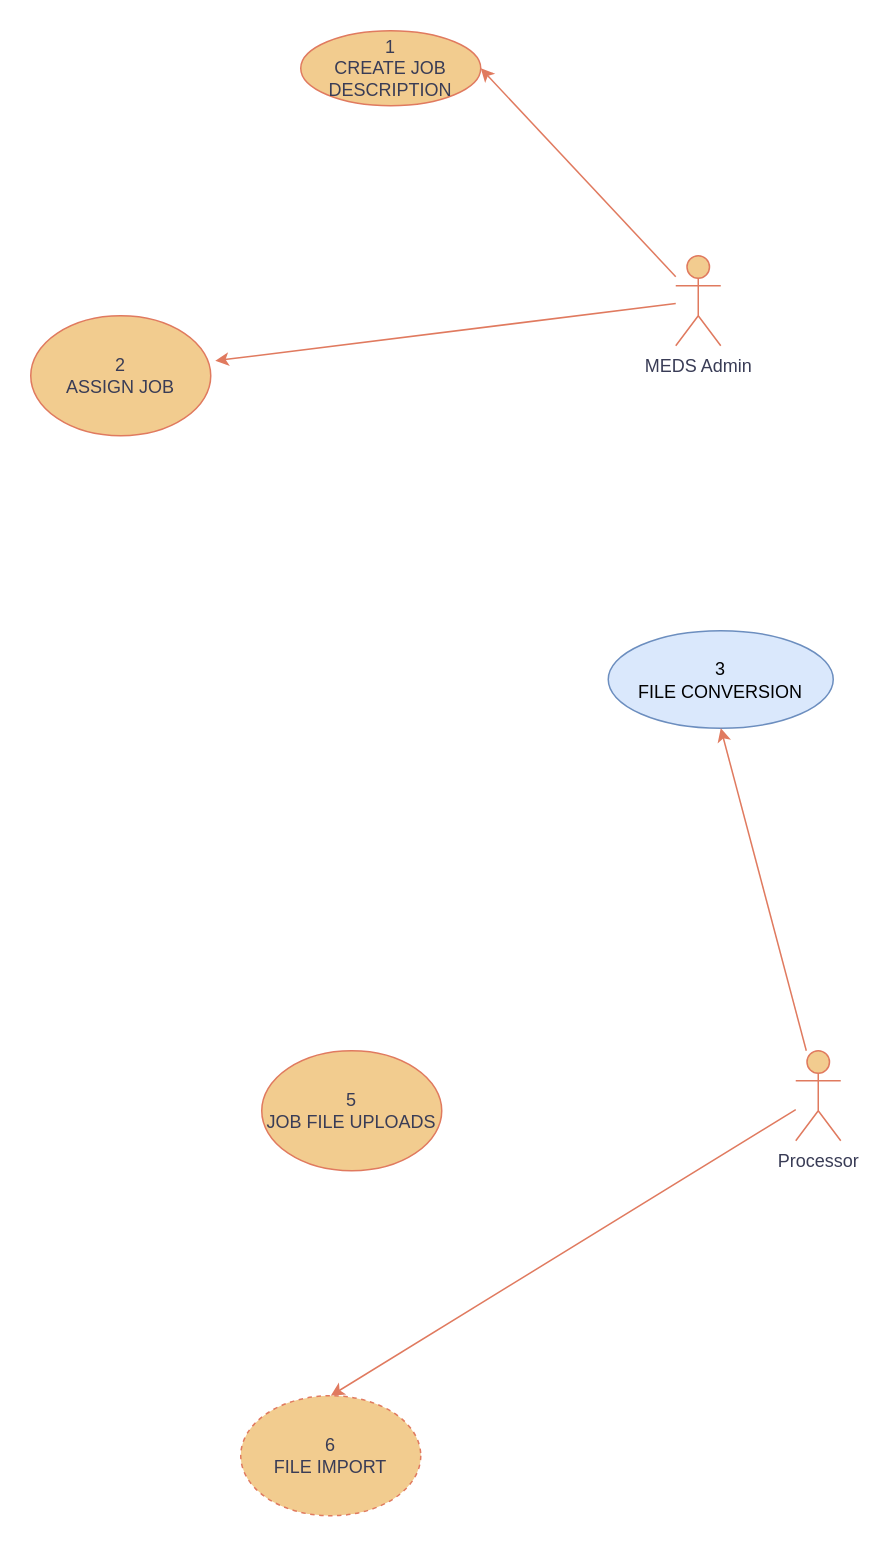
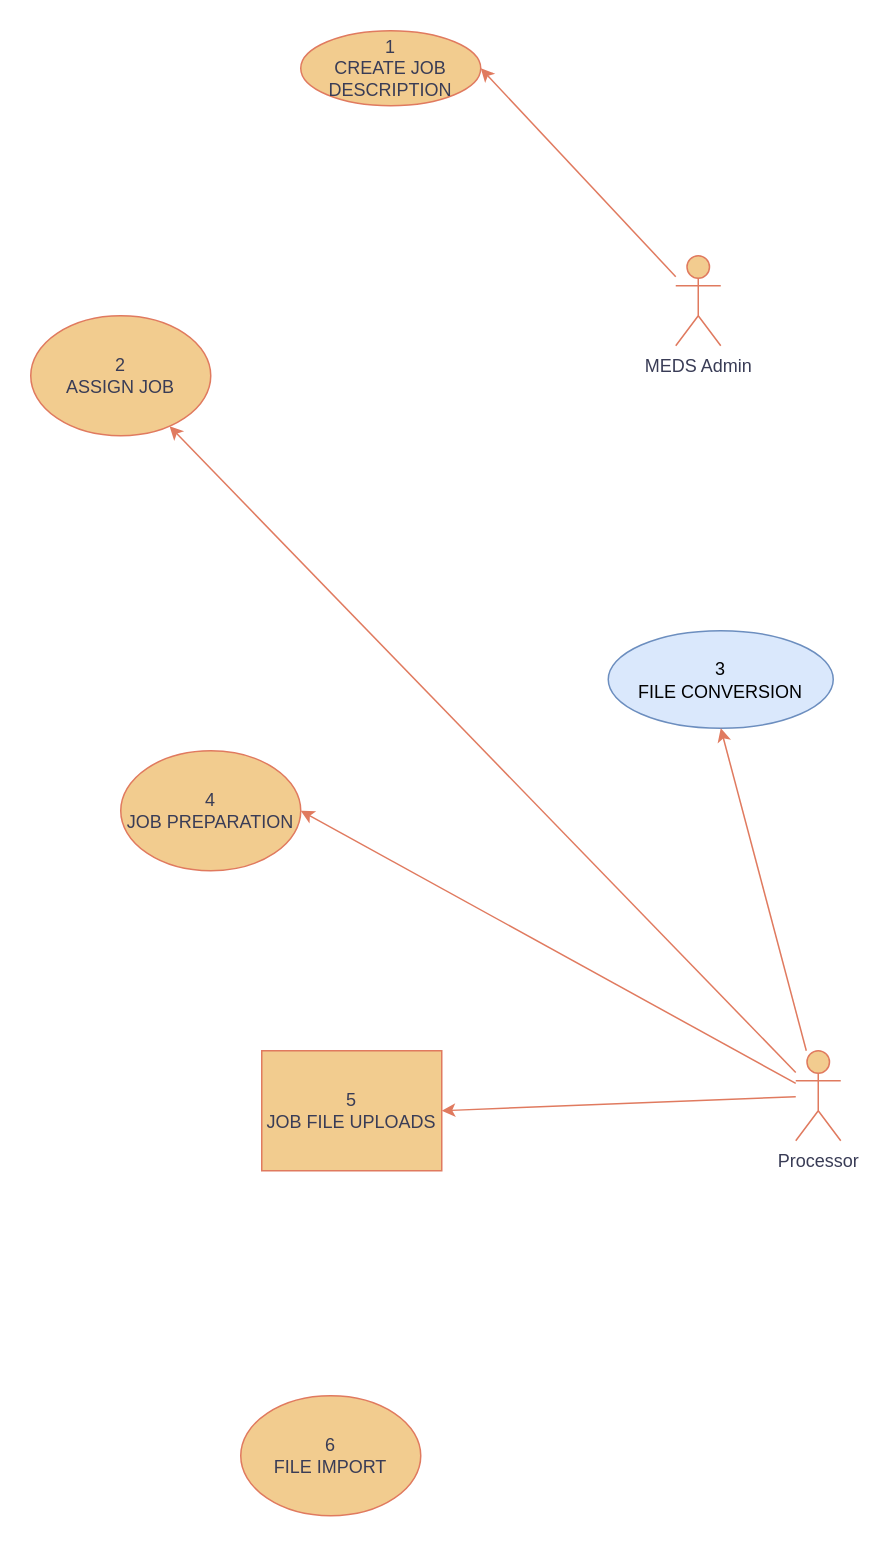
  <mxCell id="0" />
  <mxCell id="1" parent="0" />
  <mxCell id="2" value="1&lt;div&gt;CREATE JOB DESCRIPTION&lt;/div&gt;" style="ellipse;whiteSpace=wrap;html=1;labelBackgroundColor=none;fillColor=#F2CC8F;strokeColor=#E07A5F;fontColor=#393C56;" vertex="1" parent="1"><mxGeometry x="200" y="20" width="120" height="50" as="geometry" /></mxCell>
- <mxCell id="3" style="rounded=0;orthogonalLoop=1;jettySize=auto;html=1;entryX=1.025;entryY=0.375;entryDx=0;entryDy=0;entryPerimeter=0;labelBackgroundColor=none;strokeColor=#E07A5F;fontColor=default;" edge="1" parent="1" source="4" target="6"><mxGeometry relative="1" as="geometry" /></mxCell>
  <mxCell id="4" value="MEDS Admin" style="shape=umlActor;verticalLabelPosition=bottom;verticalAlign=top;html=1;outlineConnect=0;labelBackgroundColor=none;fillColor=#F2CC8F;strokeColor=#E07A5F;fontColor=#393C56;" vertex="1" parent="1"><mxGeometry x="450" y="170" width="30" height="60" as="geometry" /></mxCell>
  <mxCell id="5" style="rounded=0;orthogonalLoop=1;jettySize=auto;html=1;entryX=1;entryY=0.5;entryDx=0;entryDy=0;labelBackgroundColor=none;strokeColor=#E07A5F;fontColor=default;" edge="1" parent="1" source="4" target="2"><mxGeometry relative="1" as="geometry" /></mxCell>
  <mxCell id="6" value="2&lt;div&gt;ASSIGN JOB&lt;/div&gt;" style="ellipse;whiteSpace=wrap;html=1;labelBackgroundColor=none;fillColor=#F2CC8F;strokeColor=#E07A5F;fontColor=#393C56;" vertex="1" parent="1"><mxGeometry x="20" y="210" width="120" height="80" as="geometry" /></mxCell>
  <mxCell id="7" value="3&lt;div&gt;FILE CONVERSION&lt;/div&gt;" style="ellipse;whiteSpace=wrap;html=1;labelBackgroundColor=none;fillColor=#dae8fc;strokeColor=#6c8ebf;" vertex="1" parent="1"><mxGeometry x="405" y="420" width="150" height="65" as="geometry" /></mxCell>
  <mxCell id="8" style="rounded=0;orthogonalLoop=1;jettySize=auto;html=1;entryX=0.5;entryY=1;entryDx=0;entryDy=0;labelBackgroundColor=none;strokeColor=#E07A5F;fontColor=default;" edge="1" parent="1" source="12" target="7"><mxGeometry relative="1" as="geometry" /></mxCell>
- <mxCell id="11" style="rounded=0;orthogonalLoop=1;jettySize=auto;html=1;entryX=0.5;entryY=0;entryDx=0;entryDy=0;labelBackgroundColor=none;strokeColor=#E07A5F;fontColor=default;" edge="1" parent="1" source="12" target="15"><mxGeometry relative="1" as="geometry" /></mxCell>
+ <mxCell id="9" style="rounded=0;orthogonalLoop=1;jettySize=auto;html=1;entryX=1;entryY=0.5;entryDx=0;entryDy=0;labelBackgroundColor=none;strokeColor=#E07A5F;fontColor=default;" edge="1" parent="1" source="12" target="13"><mxGeometry relative="1" as="geometry" /></mxCell>
+ <mxCell id="10" style="rounded=0;orthogonalLoop=1;jettySize=auto;html=1;entryX=1;entryY=0.5;entryDx=0;entryDy=0;labelBackgroundColor=none;strokeColor=#E07A5F;fontColor=default;" edge="1" parent="1" source="12" target="14"><mxGeometry relative="1" as="geometry" /></mxCell>
+ <mxCell id="11" style="rounded=0;orthogonalLoop=1;jettySize=auto;html=1;labelBackgroundColor=none;strokeColor=#E07A5F;fontColor=default;" edge="1" parent="1" source="12" target="6"><mxGeometry relative="1" as="geometry" /></mxCell>
  <mxCell id="12" value="Processor" style="shape=umlActor;verticalLabelPosition=bottom;verticalAlign=top;html=1;outlineConnect=0;labelBackgroundColor=none;fillColor=#F2CC8F;strokeColor=#E07A5F;fontColor=#393C56;" vertex="1" parent="1"><mxGeometry x="530" y="700" width="30" height="60" as="geometry" /></mxCell>
- <mxCell id="14" value="5&lt;div&gt;JOB FILE UPLOADS&lt;/div&gt;" style="ellipse;whiteSpace=wrap;html=1;labelBackgroundColor=none;fillColor=#F2CC8F;strokeColor=#E07A5F;fontColor=#393C56;" vertex="1" parent="1"><mxGeometry x="174" y="700" width="120" height="80" as="geometry" /></mxCell>
- <mxCell id="15" value="6&lt;div&gt;FILE IMPORT&lt;/div&gt;" style="ellipse;whiteSpace=wrap;html=1;labelBackgroundColor=none;fillColor=#F2CC8F;strokeColor=#E07A5F;fontColor=#393C56;dashed=1;" vertex="1" parent="1"><mxGeometry x="160" y="930" width="120" height="80" as="geometry" /></mxCell>
+ <mxCell id="13" value="4&lt;div&gt;JOB PREPARATION&lt;/div&gt;" style="ellipse;whiteSpace=wrap;html=1;labelBackgroundColor=none;fillColor=#F2CC8F;strokeColor=#E07A5F;fontColor=#393C56;" vertex="1" parent="1"><mxGeometry x="80" y="500" width="120" height="80" as="geometry" /></mxCell>
+ <mxCell id="14" value="5&lt;div&gt;JOB FILE UPLOADS&lt;/div&gt;" style="whiteSpace=wrap;html=1;labelBackgroundColor=none;fillColor=#F2CC8F;strokeColor=#E07A5F;fontColor=#393C56;rounded=0;" vertex="1" parent="1"><mxGeometry x="174" y="700" width="120" height="80" as="geometry" /></mxCell>
+ <mxCell id="15" value="6&lt;div&gt;FILE IMPORT&lt;/div&gt;" style="ellipse;whiteSpace=wrap;html=1;labelBackgroundColor=none;fillColor=#F2CC8F;strokeColor=#E07A5F;fontColor=#393C56;" vertex="1" parent="1"><mxGeometry x="160" y="930" width="120" height="80" as="geometry" /></mxCell>
